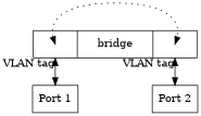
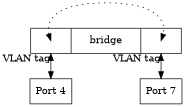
  digraph {
    node [shape=box]
    edge [dir=both tailport=f0 taillabel="VLAN tag"]
    n1 [label="<f0> |<f1> bridge|<f2>" shape=record width=3]
-   n2 [label="Port 1"]
-   n3 [label="Port 2"]
+   n2 [label="Port 4"]
+   n3 [label="Port 7"]
    n1 -> n1 [headclip=false headport=f2 style=dotted tailclip=false taillabel=""]
    n1 -> n2
    n1 -> n3 [tailport=f2]
  }
